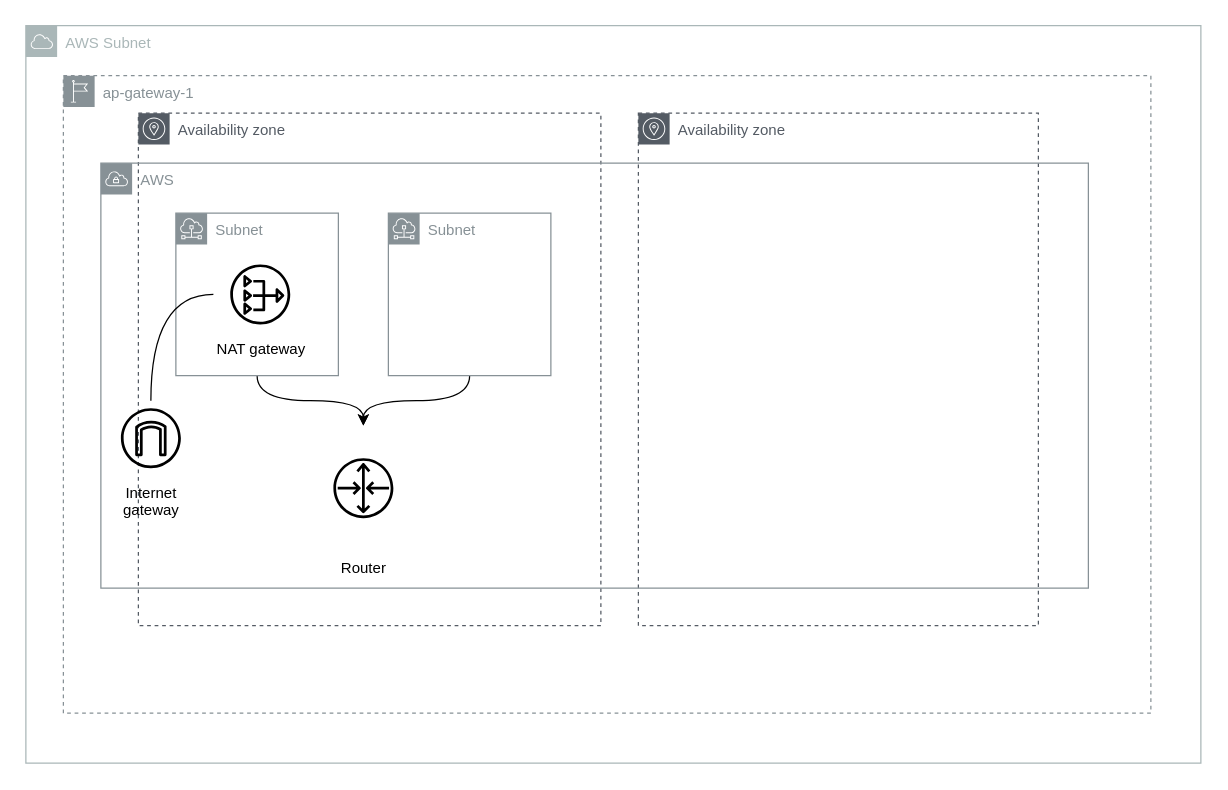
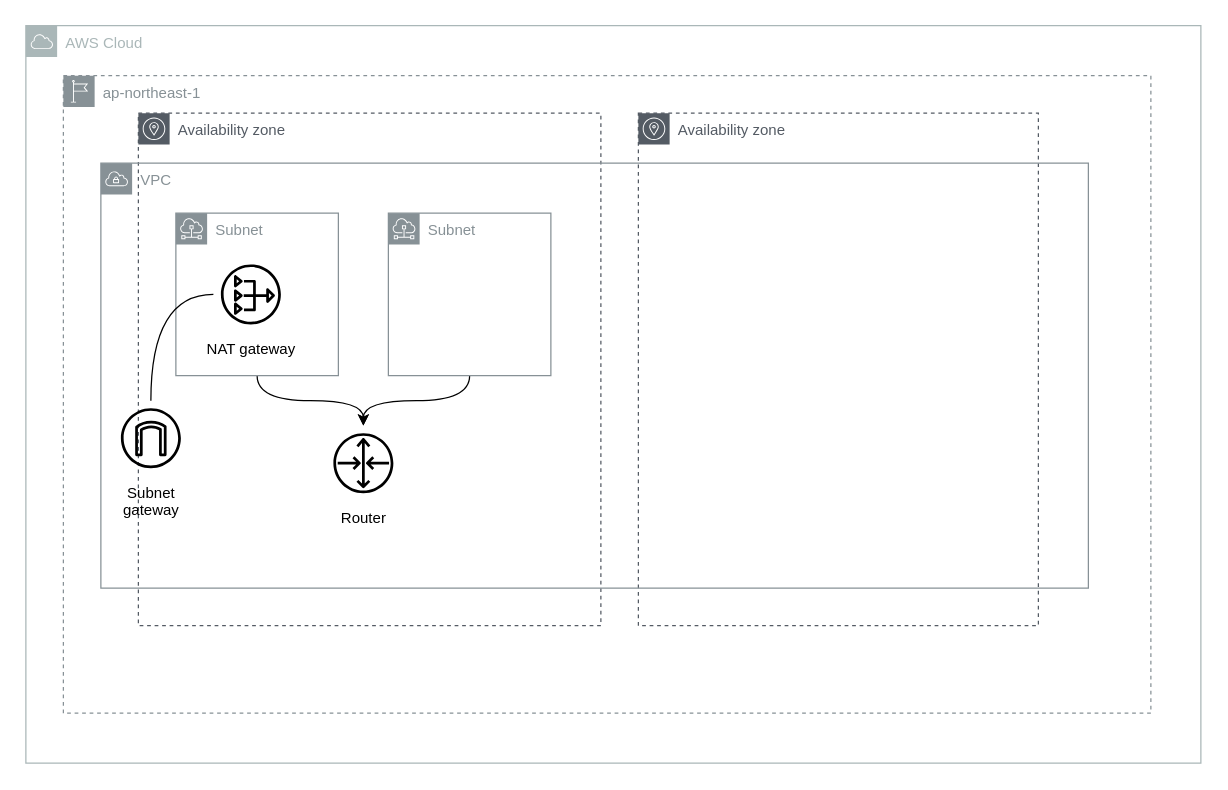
  <mxCell id="0" />
  <mxCell id="1" parent="0" />
- <mxCell id="2" value="AWS Subnet" style="sketch=0;outlineConnect=0;gradientColor=none;html=1;whiteSpace=wrap;fontSize=12;fontStyle=0;shape=mxgraph.aws4.group;grIcon=mxgraph.aws4.group_aws_cloud;strokeColor=#AAB7B8;fillColor=none;verticalAlign=top;align=left;spacingLeft=30;fontColor=#AAB7B8;dashed=0;" vertex="1" parent="1"><mxGeometry x="20" y="20" width="940" height="590" as="geometry" /></mxCell>
- <mxCell id="3" value="ap-gateway-1" style="sketch=0;outlineConnect=0;gradientColor=none;html=1;whiteSpace=wrap;fontSize=12;fontStyle=0;shape=mxgraph.aws4.group;grIcon=mxgraph.aws4.group_region;strokeColor=#879196;fillColor=none;verticalAlign=top;align=left;spacingLeft=30;fontColor=#879196;dashed=1;" vertex="1" parent="1"><mxGeometry x="50" y="60" width="870" height="510" as="geometry" /></mxCell>
+ <mxCell id="2" value="AWS Cloud" style="sketch=0;outlineConnect=0;gradientColor=none;html=1;whiteSpace=wrap;fontSize=12;fontStyle=0;shape=mxgraph.aws4.group;grIcon=mxgraph.aws4.group_aws_cloud;strokeColor=#AAB7B8;fillColor=none;verticalAlign=top;align=left;spacingLeft=30;fontColor=#AAB7B8;dashed=0;" vertex="1" parent="1"><mxGeometry x="20" y="20" width="940" height="590" as="geometry" /></mxCell>
+ <mxCell id="3" value="ap-northeast-1" style="sketch=0;outlineConnect=0;gradientColor=none;html=1;whiteSpace=wrap;fontSize=12;fontStyle=0;shape=mxgraph.aws4.group;grIcon=mxgraph.aws4.group_region;strokeColor=#879196;fillColor=none;verticalAlign=top;align=left;spacingLeft=30;fontColor=#879196;dashed=1;" vertex="1" parent="1"><mxGeometry x="50" y="60" width="870" height="510" as="geometry" /></mxCell>
  <mxCell id="4" value="Availability zone" style="sketch=0;outlineConnect=0;gradientColor=none;html=1;whiteSpace=wrap;fontSize=12;fontStyle=0;shape=mxgraph.aws4.group;grIcon=mxgraph.aws4.group_availability_zone;strokeColor=#545B64;fillColor=none;verticalAlign=top;align=left;spacingLeft=30;fontColor=#545B64;dashed=1;" vertex="1" parent="1"><mxGeometry x="110" y="90" width="370" height="410" as="geometry" /></mxCell>
  <mxCell id="5" value="Availability zone" style="sketch=0;outlineConnect=0;gradientColor=none;html=1;whiteSpace=wrap;fontSize=12;fontStyle=0;shape=mxgraph.aws4.group;grIcon=mxgraph.aws4.group_availability_zone;strokeColor=#545B64;fillColor=none;verticalAlign=top;align=left;spacingLeft=30;fontColor=#545B64;dashed=1;" vertex="1" parent="1"><mxGeometry x="510" y="90" width="320" height="410" as="geometry" /></mxCell>
- <mxCell id="6" value="AWS" style="sketch=0;outlineConnect=0;gradientColor=none;html=1;whiteSpace=wrap;fontSize=12;fontStyle=0;shape=mxgraph.aws4.group;grIcon=mxgraph.aws4.group_vpc;strokeColor=#879196;fillColor=none;verticalAlign=top;align=left;spacingLeft=30;fontColor=#879196;dashed=0;" vertex="1" parent="1"><mxGeometry x="80" y="130" width="790" height="340" as="geometry" /></mxCell>
+ <mxCell id="6" value="VPC" style="sketch=0;outlineConnect=0;gradientColor=none;html=1;whiteSpace=wrap;fontSize=12;fontStyle=0;shape=mxgraph.aws4.group;grIcon=mxgraph.aws4.group_vpc;strokeColor=#879196;fillColor=none;verticalAlign=top;align=left;spacingLeft=30;fontColor=#879196;dashed=0;" vertex="1" parent="1"><mxGeometry x="80" y="130" width="790" height="340" as="geometry" /></mxCell>
  <mxCell id="7" style="edgeStyle=orthogonalEdgeStyle;rounded=0;orthogonalLoop=1;jettySize=auto;html=1;curved=1;" edge="1" parent="1" source="8" target="14"><mxGeometry relative="1" as="geometry" /></mxCell>
  <mxCell id="8" value="Subnet" style="sketch=0;outlineConnect=0;gradientColor=none;html=1;whiteSpace=wrap;fontSize=12;fontStyle=0;shape=mxgraph.aws4.group;grIcon=mxgraph.aws4.group_subnet;strokeColor=#879196;fillColor=none;verticalAlign=top;align=left;spacingLeft=30;fontColor=#879196;dashed=0;" vertex="1" parent="1"><mxGeometry x="140" y="170" width="130" height="130" as="geometry" /></mxCell>
  <mxCell id="9" style="edgeStyle=orthogonalEdgeStyle;rounded=0;orthogonalLoop=1;jettySize=auto;html=1;curved=1;" edge="1" parent="1" source="10" target="14"><mxGeometry relative="1" as="geometry" /></mxCell>
  <mxCell id="10" value="Subnet" style="sketch=0;outlineConnect=0;gradientColor=none;html=1;whiteSpace=wrap;fontSize=12;fontStyle=0;shape=mxgraph.aws4.group;grIcon=mxgraph.aws4.group_subnet;strokeColor=#879196;fillColor=none;verticalAlign=top;align=left;spacingLeft=30;fontColor=#879196;dashed=0;" vertex="1" parent="1"><mxGeometry x="310" y="170" width="130" height="130" as="geometry" /></mxCell>
- <mxCell id="11" value="Internet&#10;gateway" style="sketch=0;outlineConnect=0;fillColor=none;dashed=0;verticalLabelPosition=bottom;verticalAlign=top;align=center;html=1;fontSize=12;fontStyle=0;aspect=fixed;shape=mxgraph.aws4.resourceIcon;resIcon=mxgraph.aws4.internet_gateway;" vertex="1" parent="1"><mxGeometry x="90" y="320" width="60" height="60" as="geometry" /></mxCell>
+ <mxCell id="11" value="Subnet&#10;gateway" style="sketch=0;outlineConnect=0;fillColor=none;dashed=0;verticalLabelPosition=bottom;verticalAlign=top;align=center;html=1;fontSize=12;fontStyle=0;aspect=fixed;shape=mxgraph.aws4.resourceIcon;resIcon=mxgraph.aws4.internet_gateway;" vertex="1" parent="1"><mxGeometry x="90" y="320" width="60" height="60" as="geometry" /></mxCell>
  <mxCell id="12" style="edgeStyle=orthogonalEdgeStyle;rounded=0;orthogonalLoop=1;jettySize=auto;html=1;curved=1;endArrow=none;" edge="1" parent="1" source="13" target="11"><mxGeometry relative="1" as="geometry" /></mxCell>
- <mxCell id="13" value="NAT gateway" style="sketch=0;outlineConnect=0;dashed=0;verticalLabelPosition=bottom;verticalAlign=top;align=center;html=1;fontSize=12;fontStyle=0;aspect=fixed;shape=mxgraph.aws4.resourceIcon;resIcon=mxgraph.aws4.nat_gateway;fillColor=none;" vertex="1" parent="1"><mxGeometry x="170" y="205" width="75" height="60" as="geometry" /></mxCell>
- <mxCell id="14" value="Router" style="sketch=0;outlineConnect=0;fillColor=none;dashed=0;verticalLabelPosition=bottom;verticalAlign=top;align=center;html=1;fontSize=12;fontStyle=0;aspect=fixed;shape=mxgraph.aws4.resourceIcon;resIcon=mxgraph.aws4.router;" vertex="1" parent="1"><mxGeometry x="260" y="340" width="60" height="100" as="geometry" /></mxCell>
+ <mxCell id="13" value="NAT gateway" style="sketch=0;outlineConnect=0;dashed=0;verticalLabelPosition=bottom;verticalAlign=top;align=center;html=1;fontSize=12;fontStyle=0;aspect=fixed;shape=mxgraph.aws4.resourceIcon;resIcon=mxgraph.aws4.nat_gateway;fillColor=none;" vertex="1" parent="1"><mxGeometry x="170" y="205" width="60" height="60" as="geometry" /></mxCell>
+ <mxCell id="14" value="Router" style="sketch=0;outlineConnect=0;fillColor=none;dashed=0;verticalLabelPosition=bottom;verticalAlign=top;align=center;html=1;fontSize=12;fontStyle=0;aspect=fixed;shape=mxgraph.aws4.resourceIcon;resIcon=mxgraph.aws4.router;" vertex="1" parent="1"><mxGeometry x="260" y="340" width="60" height="60" as="geometry" /></mxCell>
